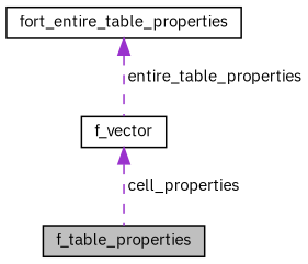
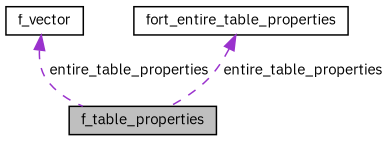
  digraph {
    fontname="IBM Plex Sans"
    node [color=black fillcolor=white fontname="IBM Plex Sans" fontsize=10 shape=record style=filled]
    edge [color=darkorchid3 dir=back fontname="IBM Plex Sans" fontsize=10 labelfontname=Helvetica labelfontsize=10 style=dashed]
    n1 [fillcolor=grey75 fontcolor=black height=0.2 label=f_table_properties width=0.4]
    n2 [height=0.2 label=f_vector width=0.4]
    n3 [height=0.2 label=fort_entire_table_properties width=0.4]
-   n2 -> n1 [label=" cell_properties"]
-   n3 -> n2 [label=" entire_table_properties"]
+   n2 -> n1 [label=" entire_table_properties"]
+   n3 -> n1 [label=" entire_table_properties"]
  }
